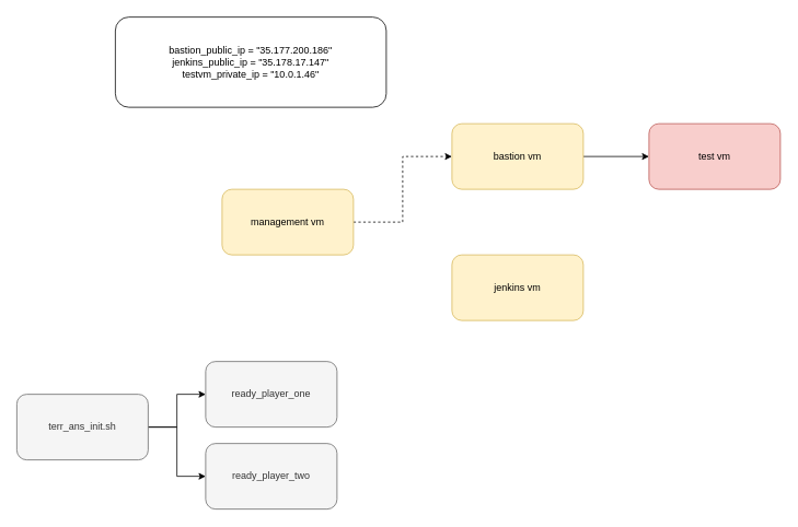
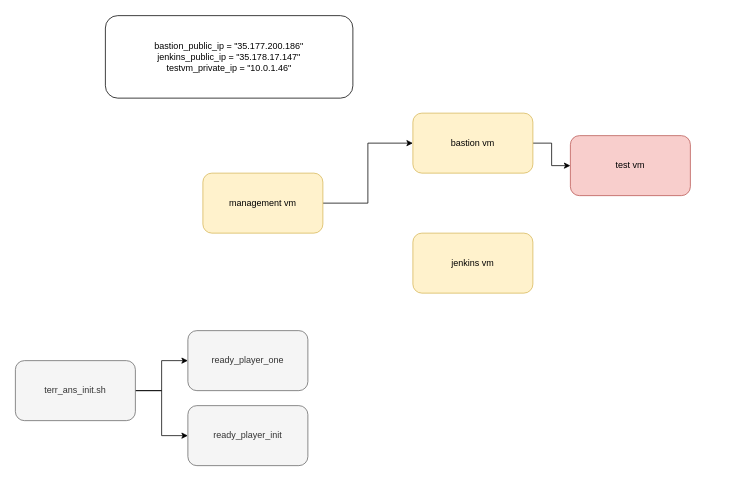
  <mxCell id="0" />
  <mxCell id="1" parent="0" />
- <mxCell id="2" style="edgeStyle=orthogonalEdgeStyle;rounded=0;orthogonalLoop=1;jettySize=auto;html=1;entryX=0;entryY=0.5;entryDx=0;entryDy=0;dashed=1;" edge="1" parent="1" source="3" target="6"><mxGeometry relative="1" as="geometry" /></mxCell>
+ <mxCell id="2" style="edgeStyle=orthogonalEdgeStyle;rounded=0;orthogonalLoop=1;jettySize=auto;html=1;entryX=0;entryY=0.5;entryDx=0;entryDy=0;" edge="1" parent="1" source="3" target="6"><mxGeometry relative="1" as="geometry" /></mxCell>
  <mxCell id="3" value="management vm" style="rounded=1;whiteSpace=wrap;html=1;fillColor=#fff2cc;strokeColor=#d6b656;" vertex="1" parent="1"><mxGeometry x="270" y="230" width="160" height="80" as="geometry" /></mxCell>
  <mxCell id="4" value="jenkins vm" style="rounded=1;whiteSpace=wrap;html=1;fillColor=#fff2cc;strokeColor=#d6b656;" vertex="1" parent="1"><mxGeometry x="550" y="310" width="160" height="80" as="geometry" /></mxCell>
  <mxCell id="5" style="edgeStyle=orthogonalEdgeStyle;rounded=0;orthogonalLoop=1;jettySize=auto;html=1;entryX=0;entryY=0.5;entryDx=0;entryDy=0;" edge="1" parent="1" source="6" target="7"><mxGeometry relative="1" as="geometry" /></mxCell>
  <mxCell id="6" value="bastion vm" style="rounded=1;whiteSpace=wrap;html=1;fillColor=#fff2cc;strokeColor=#d6b656;" vertex="1" parent="1"><mxGeometry x="550" y="150" width="160" height="80" as="geometry" /></mxCell>
- <mxCell id="7" value="test vm" style="rounded=1;whiteSpace=wrap;html=1;fillColor=#f8cecc;strokeColor=#b85450;" vertex="1" parent="1"><mxGeometry x="790" y="150" width="160" height="80" as="geometry" /></mxCell>
+ <mxCell id="7" value="test vm" style="rounded=1;whiteSpace=wrap;html=1;fillColor=#f8cecc;strokeColor=#b85450;" vertex="1" parent="1"><mxGeometry x="760" y="180" width="160" height="80" as="geometry" /></mxCell>
  <mxCell id="8" value="bastion_public_ip = &quot;35.177.200.186&quot;&#10;jenkins_public_ip = &quot;35.178.17.147&quot;&#10;testvm_private_ip = &quot;10.0.1.46&quot;" style="rounded=1;whiteSpace=wrap;html=1;" vertex="1" parent="1"><mxGeometry x="140" y="20" width="330" height="110" as="geometry" /></mxCell>
  <mxCell id="9" style="edgeStyle=orthogonalEdgeStyle;rounded=0;orthogonalLoop=1;jettySize=auto;html=1;entryX=0;entryY=0.5;entryDx=0;entryDy=0;" edge="1" parent="1" source="11" target="12"><mxGeometry relative="1" as="geometry" /></mxCell>
  <mxCell id="10" style="edgeStyle=orthogonalEdgeStyle;rounded=0;orthogonalLoop=1;jettySize=auto;html=1;exitX=1;exitY=0.5;exitDx=0;exitDy=0;" edge="1" parent="1" source="11" target="13"><mxGeometry relative="1" as="geometry" /></mxCell>
  <mxCell id="11" value="terr_ans_init.sh" style="rounded=1;whiteSpace=wrap;html=1;fillColor=#f5f5f5;strokeColor=#666666;fontColor=#333333;" vertex="1" parent="1"><mxGeometry x="20" y="480" width="160" height="80" as="geometry" /></mxCell>
  <mxCell id="12" value="ready_player_one" style="rounded=1;whiteSpace=wrap;html=1;fillColor=#f5f5f5;strokeColor=#666666;fontColor=#333333;" vertex="1" parent="1"><mxGeometry x="250" y="440" width="160" height="80" as="geometry" /></mxCell>
- <mxCell id="13" value="ready_player_two" style="rounded=1;whiteSpace=wrap;html=1;fillColor=#f5f5f5;strokeColor=#666666;fontColor=#333333;" vertex="1" parent="1"><mxGeometry x="250" y="540" width="160" height="80" as="geometry" /></mxCell>
+ <mxCell id="13" value="ready_player_init" style="rounded=1;whiteSpace=wrap;html=1;fillColor=#f5f5f5;strokeColor=#666666;fontColor=#333333;" vertex="1" parent="1"><mxGeometry x="250" y="540" width="160" height="80" as="geometry" /></mxCell>
